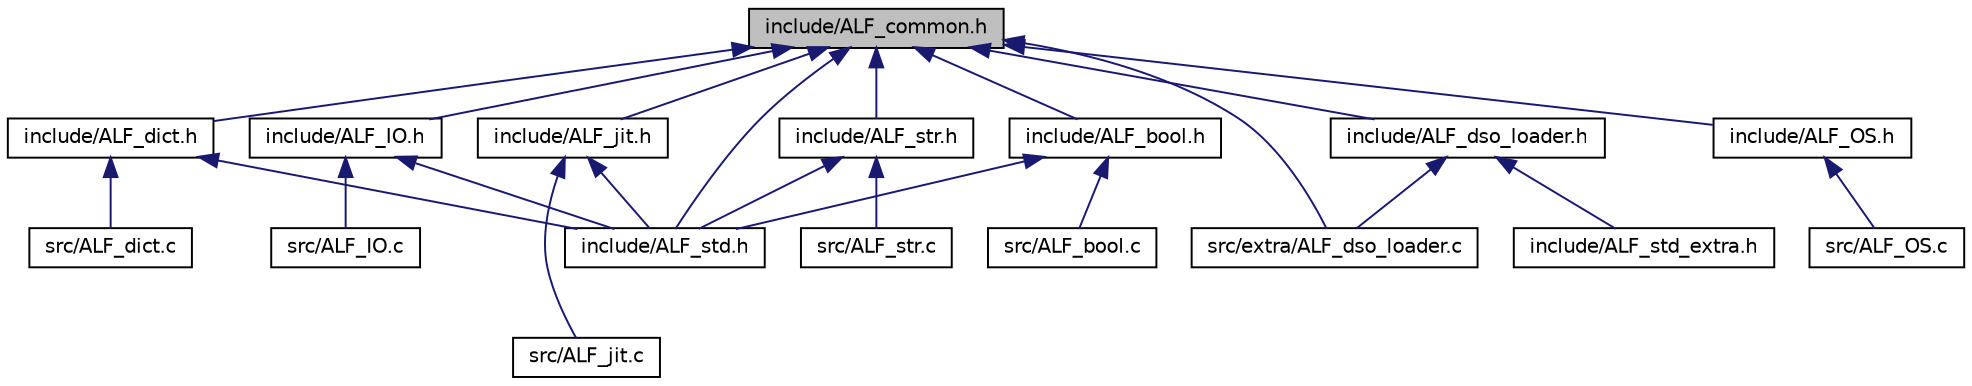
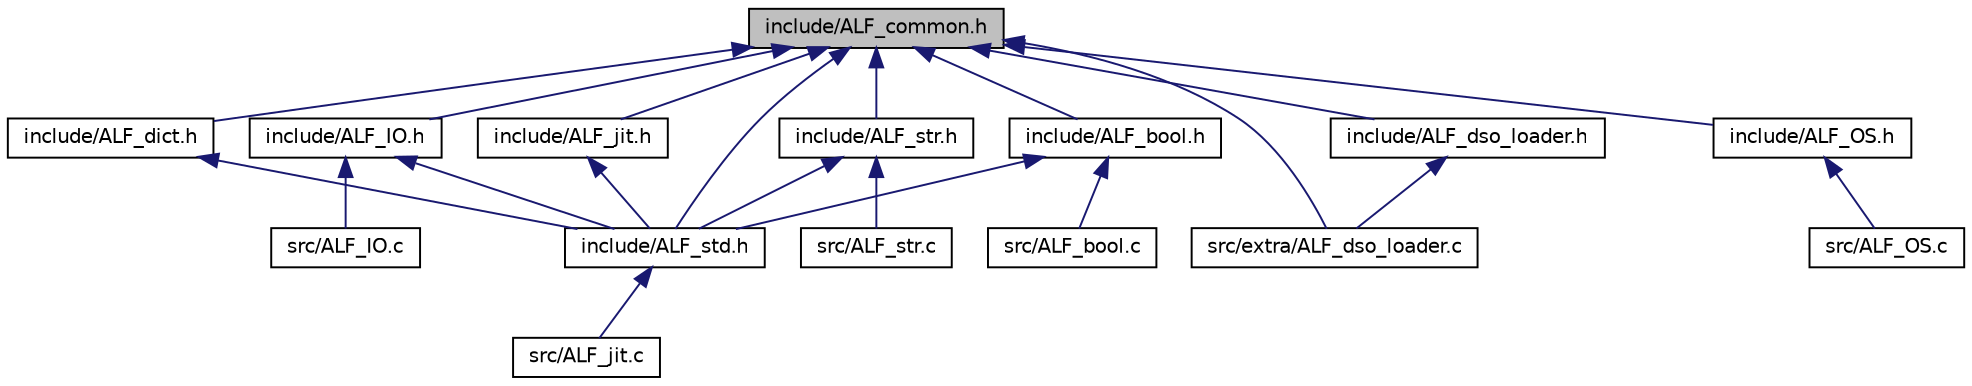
  digraph {
    node [color=black fillcolor=white fontname=Helvetica fontsize=10 shape=record style=filled]
    edge [color=midnightblue dir=back fontname=Helvetica fontsize=10 labelfontname=Helvetica labelfontsize=10 style=solid]
    n1 [fillcolor=grey75 fontcolor=black height=0.2 label="include/ALF_common.h" width=0.4]
    n2 [height=0.2 label="include/ALF_bool.h" width=0.4]
    n3 [height=0.2 label="include/ALF_std.h" width=0.4]
    n4 [height=0.2 label="include/ALF_dict.h" width=0.4]
    n5 [height=0.2 label="include/ALF_dso_loader.h" width=0.4]
    n6 [height=0.2 label="include/ALF_IO.h" width=0.4]
    n7 [height=0.2 label="include/ALF_jit.h" width=0.4]
    n8 [height=0.2 label="include/ALF_OS.h" width=0.4]
    n9 [height=0.2 label="include/ALF_str.h" width=0.4]
    n10 [height=0.2 label="src/extra/ALF_dso_loader.c" width=0.4]
    n11 [height=0.2 label="src/ALF_bool.c" width=0.4]
-   n12 [height=0.2 label="src/ALF_dict.c" width=0.4]
-   n13 [height=0.2 label="include/ALF_std_extra.h" width=0.4]
    n14 [height=0.2 label="src/ALF_IO.c" width=0.4]
    n15 [height=0.2 label="src/ALF_jit.c" width=0.4]
    n16 [height=0.2 label="src/ALF_OS.c" width=0.4]
    n17 [height=0.2 label="src/ALF_str.c" width=0.4]
    n1 -> n2
    n1 -> n3
    n1 -> n4
    n1 -> n5
    n1 -> n6
    n1 -> n7
    n1 -> n8
    n1 -> n9
    n1 -> n10
    n2 -> n3
    n2 -> n11
    n4 -> n3
-   n4 -> n12
    n5 -> n10
-   n5 -> n13
    n6 -> n3
    n6 -> n14
    n7 -> n3
-   n7 -> n15
+   n3 -> n15
    n8 -> n16
    n9 -> n3
    n9 -> n17
  }
